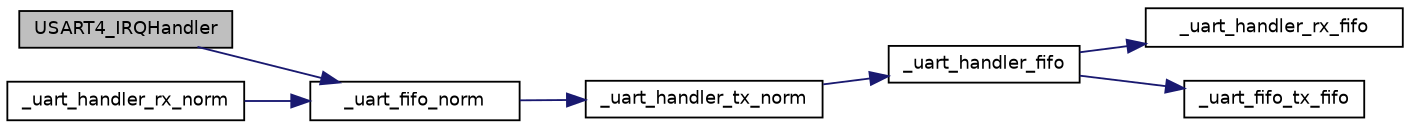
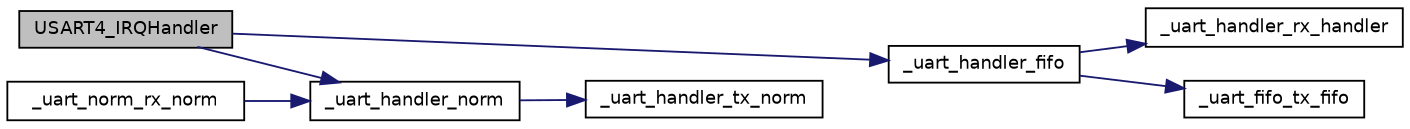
  digraph {
    rankdir=LR
    node [color=black fontname=Helvetica fontsize=10 shape=record]
    edge [color=midnightblue fontname=Helvetica fontsize=10 labelfontname=Helvetica labelfontsize=10 style=solid]
    n1 [fillcolor=grey75 fontcolor=black height=0.2 label=USART4_IRQHandler style=filled width=0.4]
    n2 [height=0.2 label=_uart_handler_fifo width=0.4]
-   n3 [height=0.2 label=_uart_fifo_norm width=0.4]
-   n4 [height=0.2 label=_uart_handler_rx_fifo width=0.4]
+   n3 [height=0.2 label=_uart_handler_norm width=0.4]
+   n4 [height=0.2 label=_uart_handler_rx_handler width=0.4]
    n5 [height=0.2 label=_uart_fifo_tx_fifo width=0.4]
    n6 [height=0.2 label=_uart_handler_tx_norm width=0.4]
-   n7 [height=0.2 label=_uart_handler_rx_norm width=0.4]
-   n6 -> n2
+   n7 [height=0.2 label=_uart_norm_rx_norm width=0.4]
+   n1 -> n2
    n1 -> n3
    n2 -> n4
    n2 -> n5
    n3 -> n6
    n7 -> n3
  }
